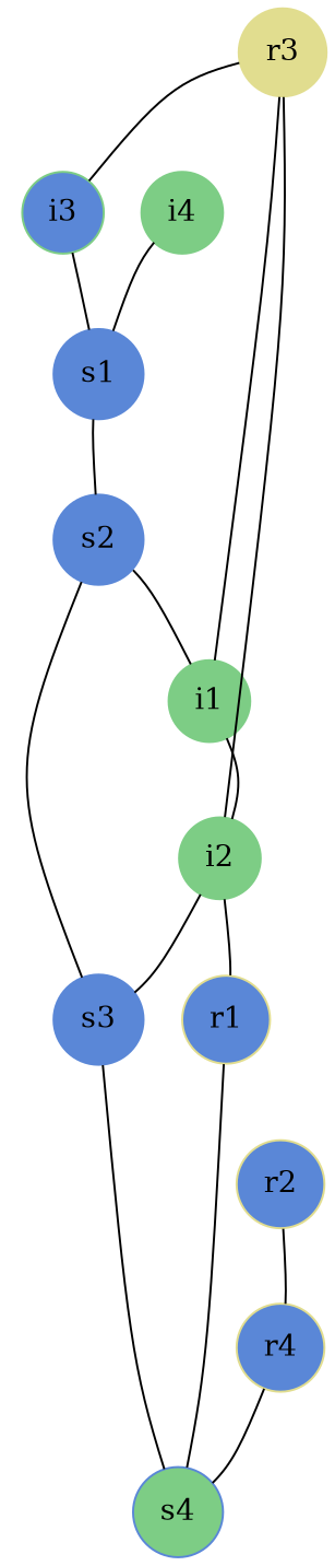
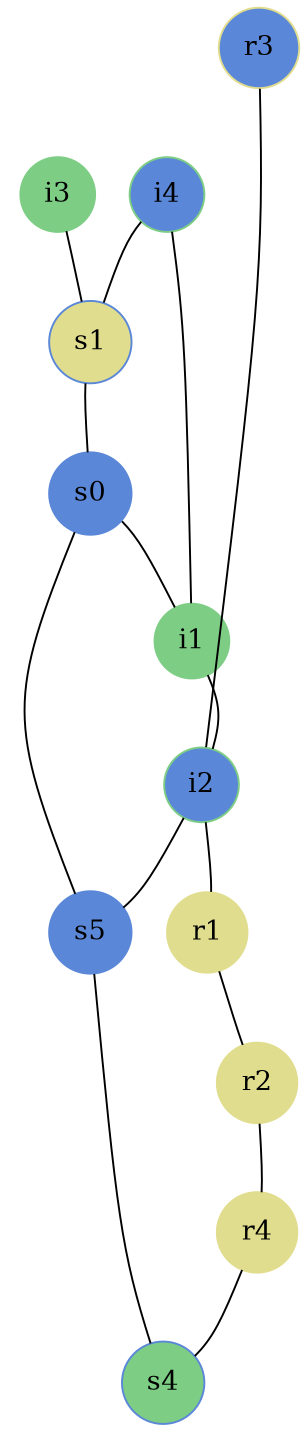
  graph {
    arrowhead=None
    rankdir=TB
    splines=curved
    node [color="#5a87d7" shape=circle style=filled]
    edge [arrowhead=None]
-   s1
-   s2
-   s3
+   s1 [fillcolor="#e1dd8f"]
+   s2 [label=s0]
+   s3 [label=s5]
    i1 [color="#7dcd85"]
    s4 [fillcolor="#7dcd85"]
-   i2 [color="#7dcd85"]
-   r1 [color="#e1dd8f" fillcolor="#5a87d7"]
-   r2 [color="#e1dd8f" fillcolor="#5a87d7"]
-   i3 [color="#7dcd85" fillcolor="#5a87d7"]
-   i4 [color="#7dcd85"]
-   r4 [color="#e1dd8f" fillcolor="#5a87d7"]
-   r3 [color="#e1dd8f"]
+   i2 [color="#7dcd85" fillcolor="#5a87d7"]
+   r1 [color="#e1dd8f"]
+   r2 [color="#e1dd8f"]
+   i3 [color="#7dcd85"]
+   i4 [color="#7dcd85" fillcolor="#5a87d7"]
+   r4 [color="#e1dd8f"]
+   r3 [color="#e1dd8f" fillcolor="#5a87d7"]
    s1 -- s2
    s2 -- s3
    s2 -- i1
    s3 -- s4
    i1 -- i2
    i2 -- s3
    i2 -- r1
-   r1 -- s4
+   r1 -- r2
    r2 -- r4
    i3 -- s1
    i4 -- s1
-   r3 -- i1
+   i4 -- i1
    r4 -- s4
    r3 -- i2
-   r3 -- i3
  }
